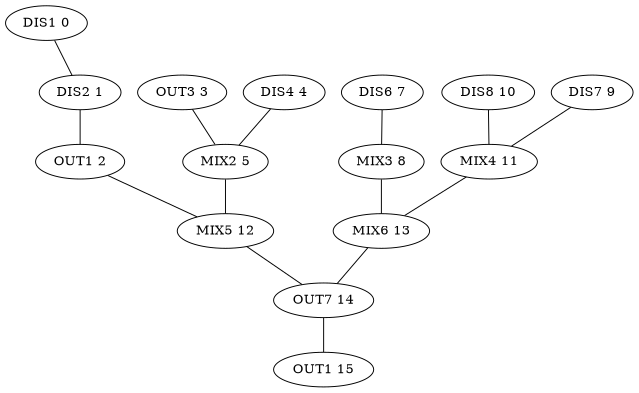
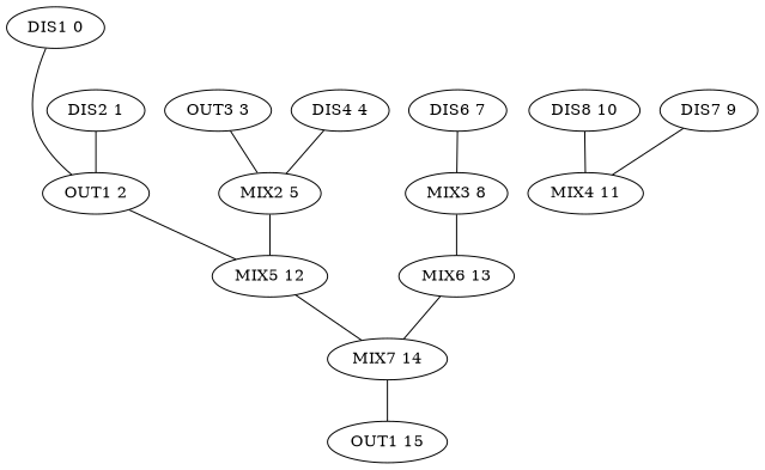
  graph {
    fontname="DejaVu Serif"
    node [fontname="DejaVu Serif"]
    edge [fontname="DejaVu Serif"]
    n1 [label="DIS1 0"]
    n2 [label="OUT1 2"]
    n3 [label="MIX5 12"]
    n4 [label="DIS2 1"]
-   n5 [label="OUT7 14"]
+   n5 [label="MIX7 14"]
    n6 [label="OUT3 3"]
    n7 [label="MIX2 5"]
    n8 [label="DIS4 4"]
    n9 [label="MIX3 8"]
    n10 [label="MIX6 13"]
    n11 [label="DIS6 7"]
    n12 [label="DIS7 9"]
    n13 [label="MIX4 11"]
    n14 [label="DIS8 10"]
    n15 [label="OUT1 15"]
-   n1 -- n4
+   n1 -- n2
    n2 -- n3
    n3 -- n5
    n4 -- n2
    n5 -- n15
    n6 -- n7
    n7 -- n3
    n8 -- n7
    n9 -- n10
    n10 -- n5
    n11 -- n9
    n12 -- n13
-   n13 -- n10
    n14 -- n13
  }
